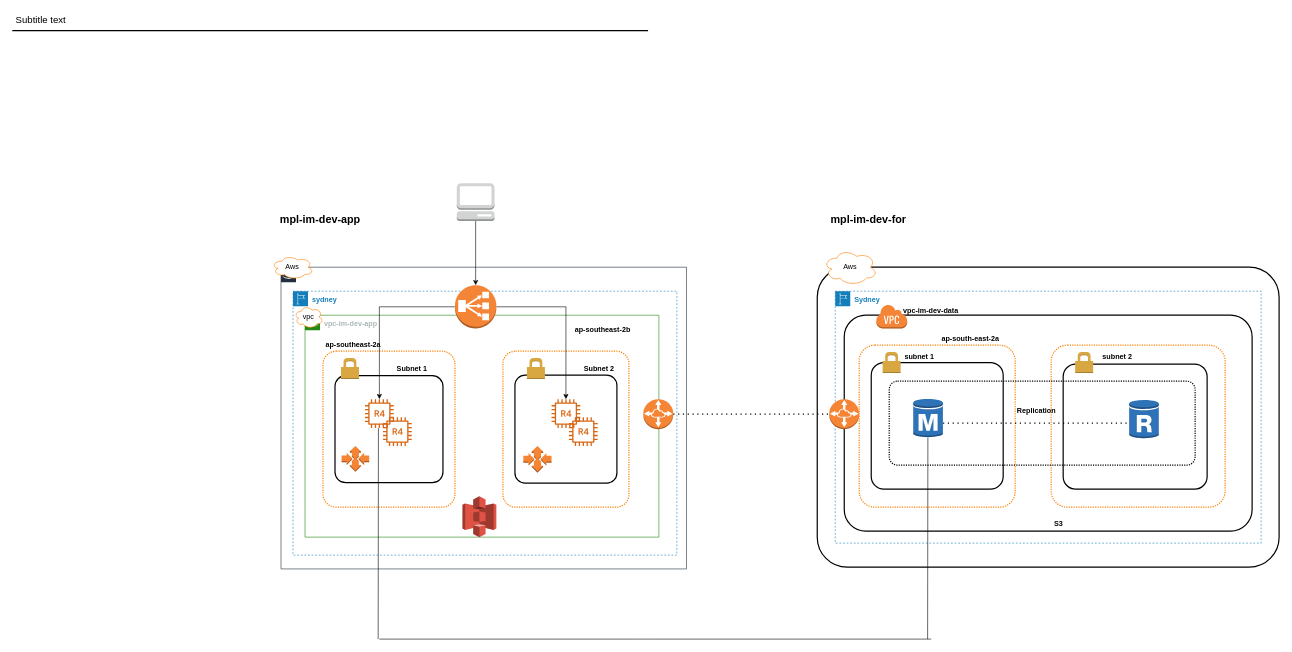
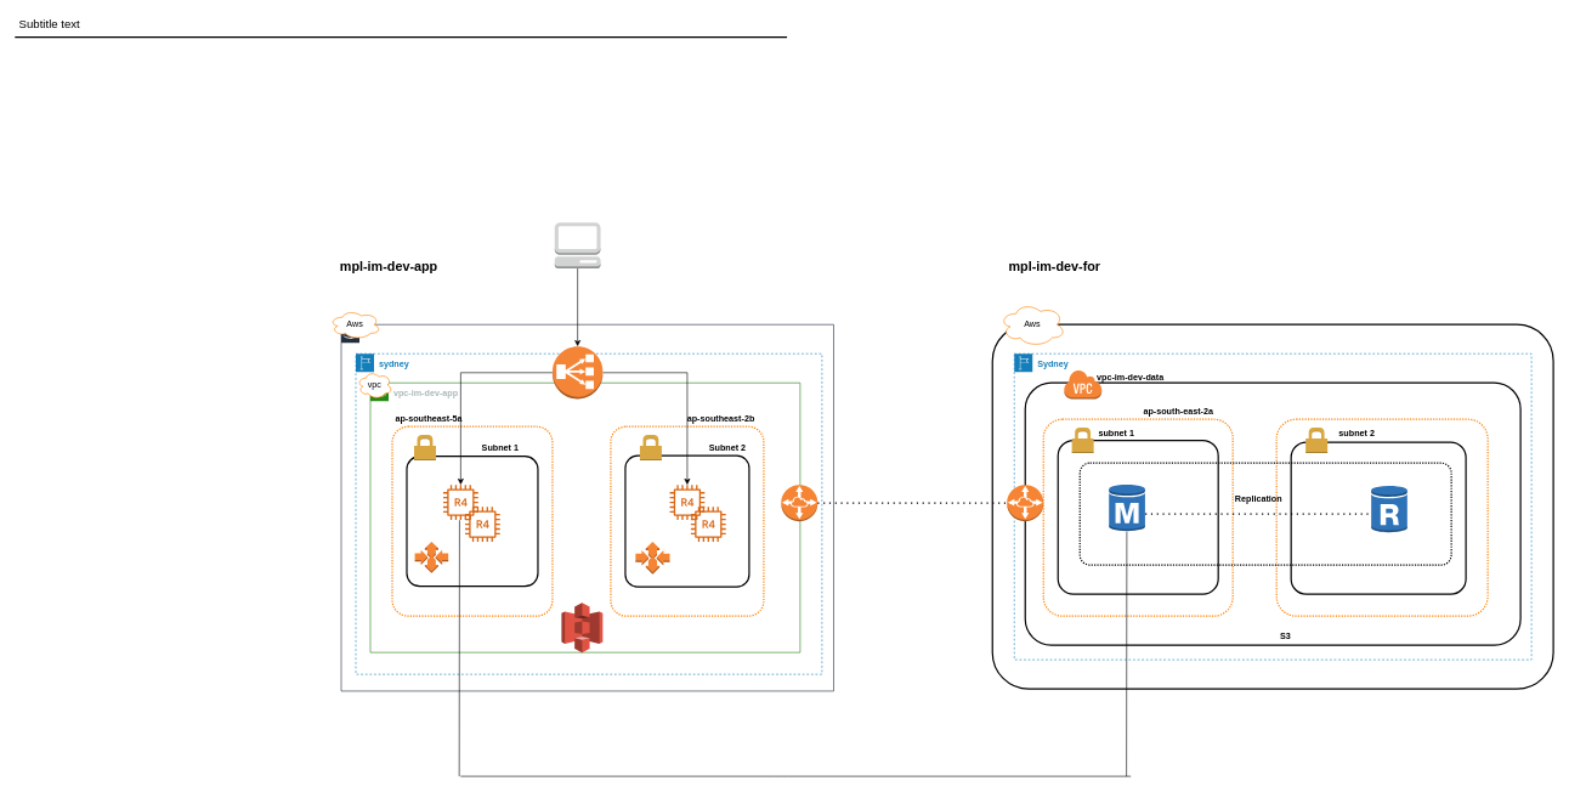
  <mxCell id="0" />
  <mxCell id="1" parent="0" />
  <mxCell id="2" value="Subtitle text&lt;br style=&quot;font-size: 16px&quot;&gt;" style="text;html=1;resizable=0;points=[];autosize=1;align=left;verticalAlign=top;spacingTop=-4;fontSize=16" parent="1" vertex="1"><mxGeometry x="24" y="20.5" width="100" height="20" as="geometry" /></mxCell>
  <mxCell id="3" value="" style="line;strokeWidth=2;html=1;fontSize=14;" parent="1" vertex="1"><mxGeometry x="20" y="45.5" width="1060" height="10" as="geometry" /></mxCell>
  <mxCell id="4" value="&lt;font style=&quot;font-size: 18px&quot;&gt;&lt;b&gt;mpl-im-dev-app&lt;/b&gt;&lt;/font&gt;" style="text;html=1;resizable=0;autosize=1;align=center;verticalAlign=middle;points=[];fillColor=none;strokeColor=none;rounded=0;" parent="1" vertex="1"><mxGeometry x="458" y="355" width="150" height="20" as="geometry" /></mxCell>
  <mxCell id="5" value="" style="points=[[0,0],[0.25,0],[0.5,0],[0.75,0],[1,0],[1,0.25],[1,0.5],[1,0.75],[1,1],[0.75,1],[0.5,1],[0.25,1],[0,1],[0,0.75],[0,0.5],[0,0.25]];outlineConnect=0;gradientColor=none;html=1;whiteSpace=wrap;fontSize=12;fontStyle=0;shape=mxgraph.aws4.group;grIcon=mxgraph.aws4.group_aws_cloud_alt;strokeColor=#232F3E;fillColor=none;verticalAlign=top;align=left;spacingLeft=30;fontColor=#232F3E;dashed=0;" parent="1" vertex="1"><mxGeometry x="468" y="445" width="676" height="503" as="geometry" /></mxCell>
  <mxCell id="6" value="&lt;b&gt;sydney&lt;/b&gt;" style="points=[[0,0],[0.25,0],[0.5,0],[0.75,0],[1,0],[1,0.25],[1,0.5],[1,0.75],[1,1],[0.75,1],[0.5,1],[0.25,1],[0,1],[0,0.75],[0,0.5],[0,0.25]];outlineConnect=0;gradientColor=none;html=1;whiteSpace=wrap;fontSize=12;fontStyle=0;shape=mxgraph.aws4.group;grIcon=mxgraph.aws4.group_region;strokeColor=#147EBA;fillColor=none;verticalAlign=top;align=left;spacingLeft=30;fontColor=#147EBA;dashed=1;" parent="1" vertex="1"><mxGeometry x="488" y="485" width="640" height="440" as="geometry" /></mxCell>
  <mxCell id="7" value="&lt;b&gt;vpc-im-dev-app&lt;/b&gt;" style="points=[[0,0],[0.25,0],[0.5,0],[0.75,0],[1,0],[1,0.25],[1,0.5],[1,0.75],[1,1],[0.75,1],[0.5,1],[0.25,1],[0,1],[0,0.75],[0,0.5],[0,0.25]];outlineConnect=0;gradientColor=none;html=1;whiteSpace=wrap;fontSize=12;fontStyle=0;shape=mxgraph.aws4.group;grIcon=mxgraph.aws4.group_vpc;strokeColor=#248814;fillColor=none;verticalAlign=top;align=left;spacingLeft=30;fontColor=#AAB7B8;dashed=0;" parent="1" vertex="1"><mxGeometry x="508" y="525" width="590" height="370" as="geometry" /></mxCell>
  <mxCell id="8" value="" style="rounded=1;arcSize=10;dashed=1;fillColor=none;gradientColor=none;dashPattern=1 1;strokeWidth=2;strokeColor=#FF8000;" parent="1" vertex="1"><mxGeometry x="538" y="585" width="220" height="260" as="geometry" /></mxCell>
  <mxCell id="9" value="" style="rounded=1;arcSize=10;dashed=1;fillColor=none;gradientColor=none;dashPattern=1 1;strokeWidth=2;strokeColor=#FF8000;" parent="1" vertex="1"><mxGeometry x="838" y="585" width="210" height="260" as="geometry" /></mxCell>
- <mxCell id="10" value="&lt;b&gt;ap-southeast-2a&lt;/b&gt;" style="text;html=1;resizable=0;autosize=1;align=center;verticalAlign=middle;points=[];fillColor=none;strokeColor=none;rounded=0;" parent="1" vertex="1"><mxGeometry x="533" y="565" width="110" height="20" as="geometry" /></mxCell>
- <mxCell id="11" value="&lt;b&gt;ap-southeast-2b&lt;/b&gt;" style="text;html=1;resizable=0;autosize=1;align=center;verticalAlign=middle;points=[];fillColor=none;strokeColor=none;rounded=0;" parent="1" vertex="1"><mxGeometry x="949" y="540" width="110" height="20" as="geometry" /></mxCell>
+ <mxCell id="10" value="&lt;b&gt;ap-southeast-5a&lt;/b&gt;" style="text;html=1;resizable=0;autosize=1;align=center;verticalAlign=middle;points=[];fillColor=none;strokeColor=none;rounded=0;" parent="1" vertex="1"><mxGeometry x="533" y="565" width="110" height="20" as="geometry" /></mxCell>
+ <mxCell id="11" value="&lt;b&gt;ap-southeast-2b&lt;/b&gt;" style="text;html=1;resizable=0;autosize=1;align=center;verticalAlign=middle;points=[];fillColor=none;strokeColor=none;rounded=0;" parent="1" vertex="1"><mxGeometry x="934" y="565" width="110" height="20" as="geometry" /></mxCell>
  <mxCell id="12" value="" style="rounded=1;arcSize=10;dashed=0;fillColor=none;gradientColor=none;strokeWidth=2;" parent="1" vertex="1"><mxGeometry x="858" y="625" width="170" height="180" as="geometry" /></mxCell>
  <mxCell id="13" value="" style="dashed=0;html=1;shape=mxgraph.aws3.permissions;fillColor=#D9A741;gradientColor=none;dashed=0;strokeColor=#FF8000;" parent="1" vertex="1"><mxGeometry x="878" y="596.5" width="30" height="35" as="geometry" /></mxCell>
  <mxCell id="14" value="" style="rounded=1;arcSize=10;dashed=0;fillColor=none;gradientColor=none;strokeWidth=2;" parent="1" vertex="1"><mxGeometry x="558" y="625.75" width="180" height="178.5" as="geometry" /></mxCell>
  <mxCell id="15" value="" style="dashed=0;html=1;shape=mxgraph.aws3.permissions;fillColor=#D9A741;gradientColor=none;dashed=0;strokeColor=#FF8000;" parent="1" vertex="1"><mxGeometry x="568" y="596.5" width="30" height="35" as="geometry" /></mxCell>
  <mxCell id="16" value="" style="outlineConnect=0;fontColor=#232F3E;gradientColor=none;fillColor=#D86613;strokeColor=none;dashed=0;verticalLabelPosition=bottom;verticalAlign=top;align=center;html=1;fontSize=12;fontStyle=0;aspect=fixed;pointerEvents=1;shape=mxgraph.aws4.r4_instance;" parent="1" vertex="1"><mxGeometry x="919" y="665" width="48" height="48" as="geometry" /></mxCell>
  <mxCell id="17" value="" style="outlineConnect=0;fontColor=#232F3E;gradientColor=none;fillColor=#D86613;strokeColor=none;dashed=0;verticalLabelPosition=bottom;verticalAlign=top;align=center;html=1;fontSize=12;fontStyle=0;aspect=fixed;pointerEvents=1;shape=mxgraph.aws4.r4_instance;" parent="1" vertex="1"><mxGeometry x="608" y="665" width="48" height="48" as="geometry" /></mxCell>
  <mxCell id="18" style="edgeStyle=orthogonalEdgeStyle;rounded=0;orthogonalLoop=1;jettySize=auto;html=1;" parent="1" source="20" target="16" edge="1"><mxGeometry relative="1" as="geometry" /></mxCell>
  <mxCell id="19" style="edgeStyle=orthogonalEdgeStyle;rounded=0;orthogonalLoop=1;jettySize=auto;html=1;" parent="1" source="20" target="17" edge="1"><mxGeometry relative="1" as="geometry" /></mxCell>
  <mxCell id="20" value="" style="outlineConnect=0;dashed=0;verticalLabelPosition=bottom;verticalAlign=top;align=center;html=1;shape=mxgraph.aws3.classic_load_balancer;fillColor=#F58536;gradientColor=none;strokeColor=#FF8000;" parent="1" vertex="1"><mxGeometry x="758" y="475" width="69" height="72" as="geometry" /></mxCell>
  <mxCell id="21" value="" style="outlineConnect=0;fontColor=#232F3E;gradientColor=none;fillColor=#D86613;strokeColor=none;dashed=0;verticalLabelPosition=bottom;verticalAlign=top;align=center;html=1;fontSize=12;fontStyle=0;aspect=fixed;pointerEvents=1;shape=mxgraph.aws4.r4_instance;" parent="1" vertex="1"><mxGeometry x="948" y="695" width="48" height="48" as="geometry" /></mxCell>
  <mxCell id="22" value="" style="outlineConnect=0;fontColor=#232F3E;gradientColor=none;fillColor=#D86613;strokeColor=none;dashed=0;verticalLabelPosition=bottom;verticalAlign=top;align=center;html=1;fontSize=12;fontStyle=0;aspect=fixed;pointerEvents=1;shape=mxgraph.aws4.r4_instance;" parent="1" vertex="1"><mxGeometry x="638" y="695" width="48" height="48" as="geometry" /></mxCell>
  <mxCell id="23" value="&lt;b&gt;Subnet 1&lt;/b&gt;" style="text;html=1;resizable=0;autosize=1;align=center;verticalAlign=middle;points=[];fillColor=none;strokeColor=none;rounded=0;" parent="1" vertex="1"><mxGeometry x="651" y="604" width="70" height="20" as="geometry" /></mxCell>
  <mxCell id="24" value="&lt;b&gt;Subnet 2&lt;/b&gt;" style="text;html=1;resizable=0;autosize=1;align=center;verticalAlign=middle;points=[];fillColor=none;strokeColor=none;rounded=0;" parent="1" vertex="1"><mxGeometry x="963" y="604" width="70" height="20" as="geometry" /></mxCell>
  <mxCell id="25" value="" style="outlineConnect=0;dashed=0;verticalLabelPosition=bottom;verticalAlign=top;align=center;html=1;shape=mxgraph.aws3.auto_scaling;fillColor=#F58534;gradientColor=none;" parent="1" vertex="1"><mxGeometry x="872" y="743" width="47" height="44.5" as="geometry" /></mxCell>
  <mxCell id="26" value="" style="outlineConnect=0;dashed=0;verticalLabelPosition=bottom;verticalAlign=top;align=center;html=1;shape=mxgraph.aws3.auto_scaling;fillColor=#F58534;gradientColor=none;" parent="1" vertex="1"><mxGeometry x="569" y="743" width="46" height="43" as="geometry" /></mxCell>
  <mxCell id="27" value="Aws" style="ellipse;shape=cloud;whiteSpace=wrap;html=1;strokeColor=#FF8000;" parent="1" vertex="1"><mxGeometry x="452" y="425" width="70" height="40" as="geometry" /></mxCell>
  <mxCell id="28" value="vpc" style="ellipse;shape=cloud;whiteSpace=wrap;html=1;strokeColor=#FF8000;" parent="1" vertex="1"><mxGeometry x="490" y="509" width="48" height="38" as="geometry" /></mxCell>
  <mxCell id="29" value="" style="rounded=1;arcSize=10;dashed=0;fillColor=none;gradientColor=none;strokeWidth=2;" parent="1" vertex="1"><mxGeometry x="1362" y="445" width="770" height="500" as="geometry" /></mxCell>
  <mxCell id="30" value="Aws" style="ellipse;shape=cloud;whiteSpace=wrap;html=1;strokeColor=#FF8000;" parent="1" vertex="1"><mxGeometry x="1372" y="415" width="90" height="60" as="geometry" /></mxCell>
  <mxCell id="31" value="&lt;b&gt;Sydney&lt;/b&gt;" style="points=[[0,0],[0.25,0],[0.5,0],[0.75,0],[1,0],[1,0.25],[1,0.5],[1,0.75],[1,1],[0.75,1],[0.5,1],[0.25,1],[0,1],[0,0.75],[0,0.5],[0,0.25]];outlineConnect=0;gradientColor=none;html=1;whiteSpace=wrap;fontSize=12;fontStyle=0;shape=mxgraph.aws4.group;grIcon=mxgraph.aws4.group_region;strokeColor=#147EBA;fillColor=none;verticalAlign=top;align=left;spacingLeft=30;fontColor=#147EBA;dashed=1;" parent="1" vertex="1"><mxGeometry x="1392" y="485" width="710" height="420" as="geometry" /></mxCell>
  <mxCell id="32" value="" style="rounded=1;arcSize=10;dashed=0;fillColor=none;gradientColor=none;strokeWidth=2;" parent="1" vertex="1"><mxGeometry x="1407" y="525" width="680" height="360" as="geometry" /></mxCell>
  <mxCell id="33" value="" style="dashed=0;html=1;shape=mxgraph.aws3.virtual_private_cloud;fillColor=#F58536;gradientColor=none;dashed=0;strokeColor=#FF8000;" parent="1" vertex="1"><mxGeometry x="1460" y="507" width="52" height="40" as="geometry" /></mxCell>
  <mxCell id="34" value="" style="rounded=1;arcSize=10;dashed=1;fillColor=none;gradientColor=none;dashPattern=1 1;strokeWidth=2;strokeColor=#FF8000;" parent="1" vertex="1"><mxGeometry x="1432" y="575" width="260" height="270" as="geometry" /></mxCell>
  <mxCell id="35" value="" style="rounded=1;arcSize=10;dashed=1;fillColor=none;gradientColor=none;dashPattern=1 1;strokeWidth=2;strokeColor=#FF8000;" parent="1" vertex="1"><mxGeometry x="1752" y="575" width="290" height="270" as="geometry" /></mxCell>
  <mxCell id="36" value="" style="rounded=1;arcSize=10;dashed=0;fillColor=none;gradientColor=none;strokeWidth=2;" parent="1" vertex="1"><mxGeometry x="1452" y="604" width="220" height="211" as="geometry" /></mxCell>
  <mxCell id="37" value="" style="dashed=0;html=1;shape=mxgraph.aws3.permissions;fillColor=#D9A741;gradientColor=none;dashed=0;strokeColor=#FF8000;" parent="1" vertex="1"><mxGeometry x="1471" y="586.5" width="30" height="35" as="geometry" /></mxCell>
  <mxCell id="38" value="" style="rounded=1;arcSize=10;dashed=0;fillColor=none;gradientColor=none;strokeWidth=2;" parent="1" vertex="1"><mxGeometry x="1772" y="606.5" width="240" height="208.5" as="geometry" /></mxCell>
  <mxCell id="39" value="" style="dashed=0;html=1;shape=mxgraph.aws3.permissions;fillColor=#D9A741;gradientColor=none;dashed=0;strokeColor=#FF8000;" parent="1" vertex="1"><mxGeometry x="1792" y="586.5" width="30" height="35" as="geometry" /></mxCell>
  <mxCell id="40" value="" style="outlineConnect=0;dashed=0;verticalLabelPosition=bottom;verticalAlign=top;align=center;html=1;shape=mxgraph.aws3.rds_db_instance;fillColor=#2E73B8;gradientColor=none;strokeColor=#FF8000;" parent="1" vertex="1"><mxGeometry x="1522" y="663.5" width="49.5" height="66" as="geometry" /></mxCell>
  <mxCell id="41" value="" style="outlineConnect=0;dashed=0;verticalLabelPosition=bottom;verticalAlign=top;align=center;html=1;shape=mxgraph.aws3.vpc_peering;fillColor=#F58534;gradientColor=none;strokeColor=#FF8000;" parent="1" vertex="1"><mxGeometry x="1072" y="665" width="50" height="50" as="geometry" /></mxCell>
  <mxCell id="42" value="" style="outlineConnect=0;dashed=0;verticalLabelPosition=bottom;verticalAlign=top;align=center;html=1;shape=mxgraph.aws3.vpc_peering;fillColor=#F58534;gradientColor=none;strokeColor=#FF8000;" parent="1" vertex="1"><mxGeometry x="1382" y="665" width="50" height="50" as="geometry" /></mxCell>
  <mxCell id="43" value="&lt;font style=&quot;font-size: 18px&quot;&gt;&lt;b&gt;mpl-im-dev-for&lt;/b&gt;&lt;/font&gt;" style="text;html=1;resizable=0;autosize=1;align=center;verticalAlign=middle;points=[];fillColor=none;strokeColor=none;rounded=0;" parent="1" vertex="1"><mxGeometry x="1372" y="355" width="150" height="20" as="geometry" /></mxCell>
  <mxCell id="44" value="" style="outlineConnect=0;dashed=0;verticalLabelPosition=bottom;verticalAlign=top;align=center;html=1;shape=mxgraph.aws3.rds_db_instance_read_replica;fillColor=#2E73B8;gradientColor=none;strokeColor=#FF8000;" parent="1" vertex="1"><mxGeometry x="1882" y="665" width="49.5" height="66" as="geometry" /></mxCell>
  <mxCell id="45" value="&lt;b&gt;vpc-im-dev-data&lt;/b&gt;" style="text;html=1;resizable=0;autosize=1;align=center;verticalAlign=middle;points=[];fillColor=none;strokeColor=none;rounded=0;" parent="1" vertex="1"><mxGeometry x="1496" y="507" width="110" height="20" as="geometry" /></mxCell>
  <mxCell id="46" value="&lt;b&gt;ap-south-east-2a&lt;/b&gt;" style="text;html=1;resizable=0;autosize=1;align=center;verticalAlign=middle;points=[];fillColor=none;strokeColor=none;rounded=0;" parent="1" vertex="1"><mxGeometry x="1562" y="555" width="110" height="20" as="geometry" /></mxCell>
  <mxCell id="47" value="" style="rounded=1;arcSize=10;dashed=1;fillColor=none;gradientColor=none;dashPattern=1 1;strokeWidth=2;" parent="1" vertex="1"><mxGeometry x="1482" y="635" width="510" height="140" as="geometry" /></mxCell>
  <mxCell id="48" value="&lt;b&gt;subnet 1&lt;/b&gt;" style="text;html=1;resizable=0;autosize=1;align=center;verticalAlign=middle;points=[];fillColor=none;strokeColor=none;rounded=0;" parent="1" vertex="1"><mxGeometry x="1502" y="585" width="60" height="20" as="geometry" /></mxCell>
  <mxCell id="49" value="&lt;b&gt;subnet 2&lt;/b&gt;" style="text;html=1;resizable=0;autosize=1;align=center;verticalAlign=middle;points=[];fillColor=none;strokeColor=none;rounded=0;" parent="1" vertex="1"><mxGeometry x="1832" y="584" width="60" height="20" as="geometry" /></mxCell>
  <mxCell id="50" value="" style="endArrow=none;dashed=1;html=1;dashPattern=1 3;strokeWidth=2;exitX=1;exitY=0.5;exitDx=0;exitDy=0;exitPerimeter=0;entryX=0;entryY=0.5;entryDx=0;entryDy=0;entryPerimeter=0;" parent="1" source="41" target="42" edge="1"><mxGeometry width="50" height="50" relative="1" as="geometry"><mxPoint x="1212" y="715" as="sourcePoint" /><mxPoint x="1262" y="665" as="targetPoint" /></mxGeometry></mxCell>
  <mxCell id="51" value="" style="endArrow=none;dashed=1;html=1;dashPattern=1 3;strokeWidth=2;exitX=0.176;exitY=0.5;exitDx=0;exitDy=0;exitPerimeter=0;entryX=0.784;entryY=0.5;entryDx=0;entryDy=0;entryPerimeter=0;" parent="1" source="47" target="47" edge="1"><mxGeometry width="50" height="50" relative="1" as="geometry"><mxPoint x="1608" y="740" as="sourcePoint" /><mxPoint x="1658" y="690" as="targetPoint" /></mxGeometry></mxCell>
  <mxCell id="52" value="&lt;b&gt;Replication&lt;/b&gt;" style="text;html=1;resizable=0;autosize=1;align=center;verticalAlign=middle;points=[];fillColor=none;strokeColor=none;rounded=0;" parent="1" vertex="1"><mxGeometry x="1687" y="675" width="80" height="20" as="geometry" /></mxCell>
  <mxCell id="53" value="" style="outlineConnect=0;dashed=0;verticalLabelPosition=bottom;verticalAlign=top;align=center;html=1;shape=mxgraph.aws3.management_console;fillColor=#D2D3D3;gradientColor=none;" parent="1" vertex="1"><mxGeometry x="761" y="305" width="63" height="63" as="geometry" /></mxCell>
  <mxCell id="54" value="" style="endArrow=classic;html=1;exitX=0.5;exitY=1;exitDx=0;exitDy=0;exitPerimeter=0;" parent="1" source="53" target="20" edge="1"><mxGeometry width="50" height="50" relative="1" as="geometry"><mxPoint x="942" y="375" as="sourcePoint" /><mxPoint x="1212" y="565" as="targetPoint" /></mxGeometry></mxCell>
  <mxCell id="55" value="" style="endArrow=none;html=1;entryX=0.467;entryY=1.009;entryDx=0;entryDy=0;entryPerimeter=0;" parent="1" target="17" edge="1"><mxGeometry width="50" height="50" relative="1" as="geometry"><mxPoint x="630" y="1065" as="sourcePoint" /><mxPoint x="1302" y="855" as="targetPoint" /></mxGeometry></mxCell>
  <mxCell id="56" value="" style="endArrow=none;html=1;" parent="1" edge="1"><mxGeometry width="50" height="50" relative="1" as="geometry"><mxPoint x="632" y="1065" as="sourcePoint" /><mxPoint x="1552" y="1065" as="targetPoint" /><Array as="points"><mxPoint x="1072" y="1065" /></Array></mxGeometry></mxCell>
  <mxCell id="57" value="" style="endArrow=none;html=1;entryX=0.467;entryY=1.009;entryDx=0;entryDy=0;entryPerimeter=0;" parent="1" edge="1"><mxGeometry width="50" height="50" relative="1" as="geometry"><mxPoint x="1546" y="1065" as="sourcePoint" /><mxPoint x="1546.456" y="729.502" as="targetPoint" /></mxGeometry></mxCell>
  <mxCell id="58" value="&lt;b&gt;S3&lt;/b&gt;" style="text;html=1;resizable=0;autosize=1;align=center;verticalAlign=middle;points=[];fillColor=none;strokeColor=none;rounded=0;" parent="1" vertex="1"><mxGeometry x="1748.5" y="863" width="30" height="20" as="geometry" /></mxCell>
  <mxCell id="59" value="" style="outlineConnect=0;dashed=0;verticalLabelPosition=bottom;verticalAlign=top;align=center;html=1;shape=mxgraph.aws3.s3;fillColor=#E05243;gradientColor=none;" vertex="1" parent="1"><mxGeometry x="770.5" y="827" width="56.5" height="68" as="geometry" /></mxCell>
